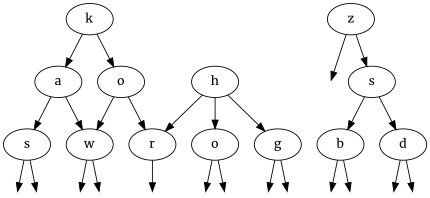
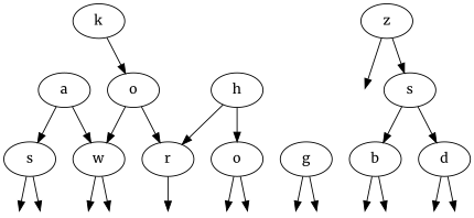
  digraph {
    fontname=Merriweather
    ordering=out
    node [fontname=Merriweather shape=point style=invis]
    edge [fontname=Merriweather]
    n1 [label=k shape="" style=""]
    n2 [label=a shape="" style=""]
    n3 [label=o shape="" style=""]
    n4 [label=s shape="" style=""]
    n5 [label=w shape="" style=""]
    n6 [label=r shape="" style=""]
    n7 [label=NULL]
    n8 [label=NULL]
    n9 [label=z shape="" style=""]
    n10 [label=NULL]
    n11 [label=s shape="" style=""]
    n12 [label=b shape="" style=""]
    n13 [label=d shape="" style=""]
    n14 [label=NULL]
    n15 [label=NULL]
    n16 [label=NULL]
    n17 [label=NULL]
    n18 [label=NULL]
    n19 [label=NULL]
    n20 [label=NULL]
    n21 [label=h shape="" style=""]
    n22 [label=o shape="" style=""]
    n23 [label=g shape="" style=""]
    n24 [label=NULL]
    n25 [label=NULL]
    n26 [label=NULL]
    n27 [label=NULL]
-   n1 -> n2
    n1 -> n3
    n2 -> n4
    n2 -> n5
    n3 -> n5
    n3 -> n6
    n4 -> n7
    n4 -> n8
    n5 -> n18
    n5 -> n19
    n6 -> n20
    n9 -> n10
    n9 -> n11
    n11 -> n12
    n11 -> n13
    n12 -> n14
    n12 -> n15
    n13 -> n16
    n13 -> n17
    n21 -> n6
    n21 -> n22
-   n21 -> n23
    n22 -> n24
    n22 -> n25
    n23 -> n26
    n23 -> n27
  }
